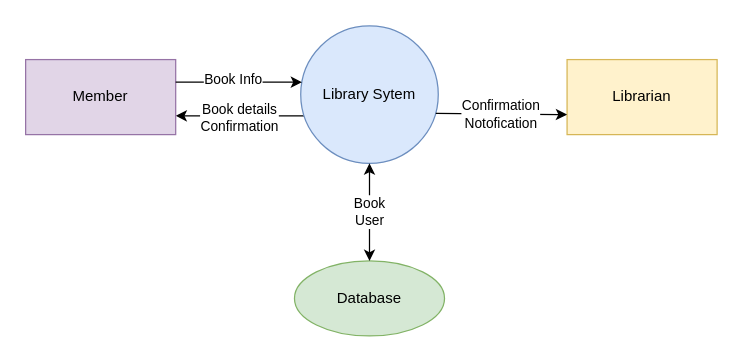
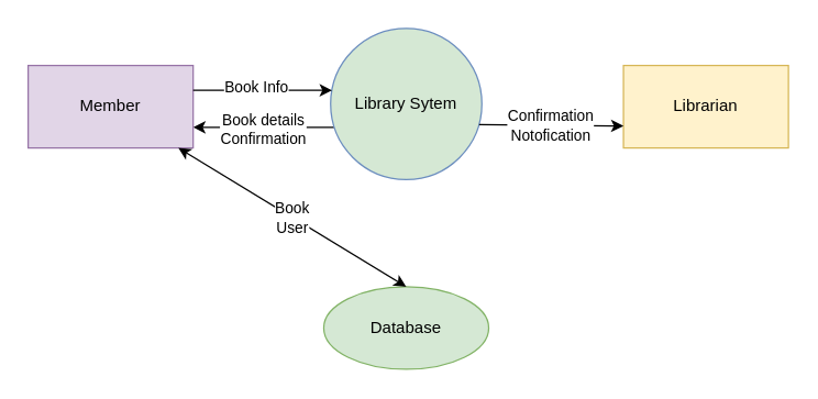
  <mxCell id="0" />
  <mxCell id="1" parent="0" />
  <mxCell id="2" style="edgeStyle=orthogonalEdgeStyle;rounded=0;orthogonalLoop=1;jettySize=auto;html=1;exitX=0.027;exitY=0.655;exitDx=0;exitDy=0;entryX=1;entryY=0.75;entryDx=0;entryDy=0;exitPerimeter=0;" edge="1" parent="1" source="4" target="5"><mxGeometry relative="1" as="geometry" /></mxCell>
  <mxCell id="3" value="Book details&lt;br&gt;Confirmation" style="edgeLabel;html=1;align=center;verticalAlign=middle;resizable=0;points=[];" vertex="1" connectable="0" parent="2"><mxGeometry x="0.125" y="1" relative="1" as="geometry"><mxPoint x="5" as="offset" /></mxGeometry></mxCell>
- <mxCell id="4" value="Library Sytem" style="ellipse;whiteSpace=wrap;html=1;aspect=fixed;fillColor=#dae8fc;strokeColor=#6c8ebf;" vertex="1" parent="1"><mxGeometry x="240" y="20" width="110" height="110" as="geometry" /></mxCell>
+ <mxCell id="4" value="Library Sytem" style="ellipse;whiteSpace=wrap;html=1;aspect=fixed;fillColor=#d5e8d4;strokeColor=#6c8ebf;" vertex="1" parent="1"><mxGeometry x="240" y="20" width="110" height="110" as="geometry" /></mxCell>
  <mxCell id="5" value="Member" style="rounded=0;whiteSpace=wrap;html=1;fillColor=#e1d5e7;strokeColor=#9673a6;" vertex="1" parent="1"><mxGeometry x="20" y="47" width="120" height="60" as="geometry" /></mxCell>
  <mxCell id="6" value="Librarian" style="rounded=0;whiteSpace=wrap;html=1;fillColor=#fff2cc;strokeColor=#d6b656;" vertex="1" parent="1"><mxGeometry x="453" y="47" width="120" height="60" as="geometry" /></mxCell>
  <mxCell id="7" value="" style="endArrow=classic;html=1;entryX=0;entryY=0.364;entryDx=0;entryDy=0;entryPerimeter=0;" edge="1" parent="1"><mxGeometry width="50" height="50" relative="1" as="geometry"><mxPoint x="140" y="65" as="sourcePoint" /><mxPoint x="241" y="65.04" as="targetPoint" /><Array as="points" /></mxGeometry></mxCell>
  <mxCell id="8" value="Book Info" style="edgeLabel;html=1;align=center;verticalAlign=middle;resizable=0;points=[];" vertex="1" connectable="0" parent="7"><mxGeometry x="0.0" y="3" relative="1" as="geometry"><mxPoint x="-6" as="offset" /></mxGeometry></mxCell>
  <mxCell id="9" value="" style="endArrow=classic;html=1;exitX=0.982;exitY=0.636;exitDx=0;exitDy=0;exitPerimeter=0;" edge="1" parent="1" source="4"><mxGeometry width="50" height="50" relative="1" as="geometry"><mxPoint x="363" y="91" as="sourcePoint" /><mxPoint x="453" y="91" as="targetPoint" /></mxGeometry></mxCell>
  <mxCell id="10" value="Confirmation&lt;br&gt;Notofication" style="edgeLabel;html=1;align=center;verticalAlign=middle;resizable=0;points=[];" vertex="1" connectable="0" parent="9"><mxGeometry x="-0.022" relative="1" as="geometry"><mxPoint as="offset" /></mxGeometry></mxCell>
  <mxCell id="11" value="Database" style="ellipse;whiteSpace=wrap;html=1;fillColor=#d5e8d4;strokeColor=#82b366;" vertex="1" parent="1"><mxGeometry x="235" y="208" width="120" height="60" as="geometry" /></mxCell>
- <mxCell id="12" value="Book&lt;br&gt;User" style="endArrow=classic;startArrow=classic;html=1;entryX=0.5;entryY=1;entryDx=0;entryDy=0;exitX=0.5;exitY=0;exitDx=0;exitDy=0;" edge="1" parent="1" source="11" target="4"><mxGeometry width="50" height="50" relative="1" as="geometry"><mxPoint x="275" y="221" as="sourcePoint" /><mxPoint x="325" y="171" as="targetPoint" /></mxGeometry></mxCell>
+ <mxCell id="12" value="Book&lt;br&gt;User" style="endArrow=classic;startArrow=classic;html=1;exitX=0.5;exitY=0;exitDx=0;exitDy=0;" edge="1" parent="1" source="11" target="5"><mxGeometry width="50" height="50" relative="1" as="geometry"><mxPoint x="275" y="221" as="sourcePoint" /><mxPoint x="325" y="171" as="targetPoint" /></mxGeometry></mxCell>
